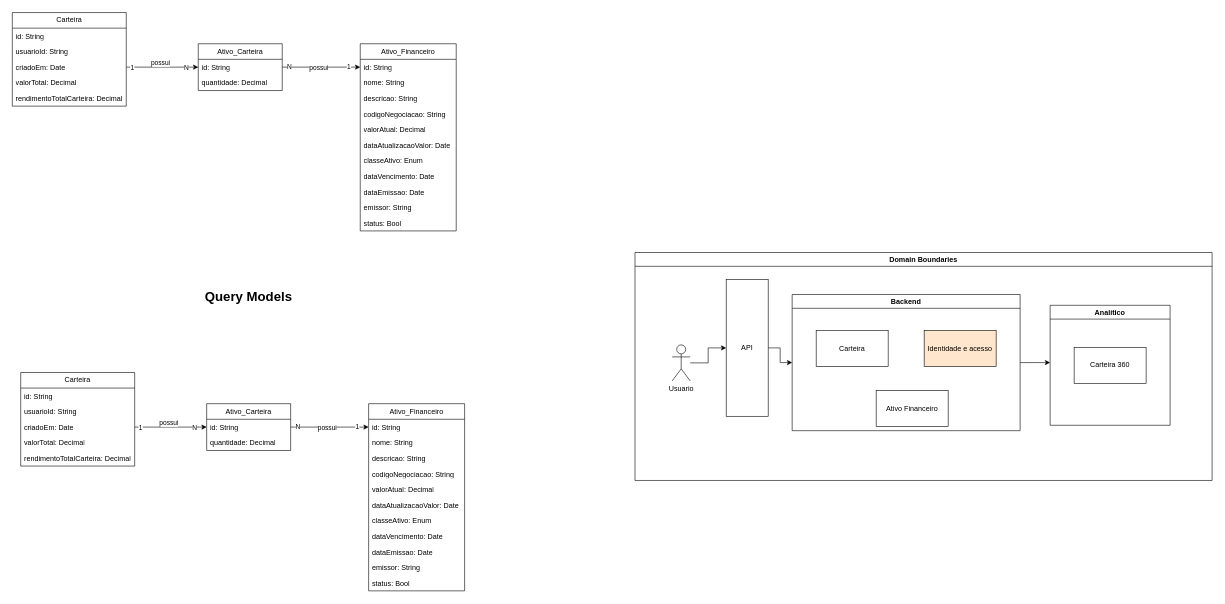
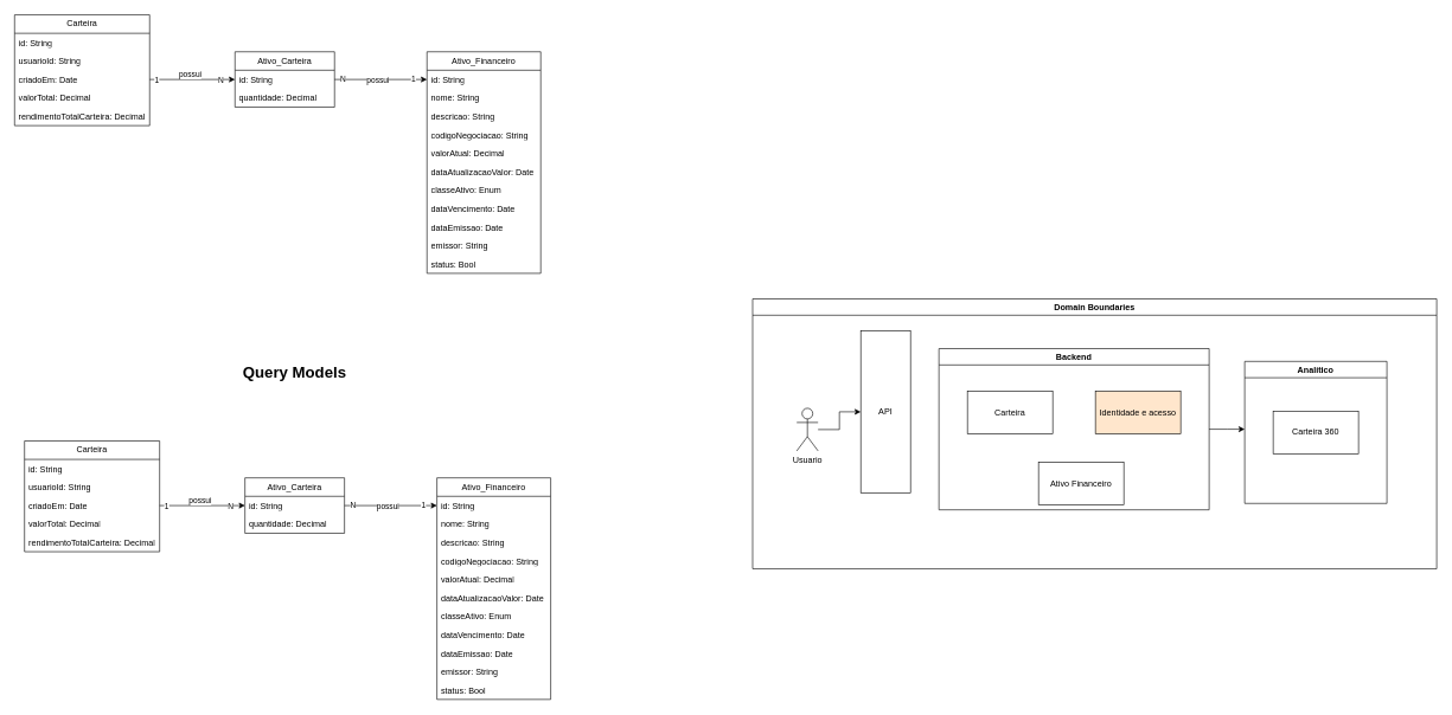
  <mxCell id="0" />
  <mxCell id="1" parent="0" />
  <mxCell id="2" value="Carteira" style="swimlane;fontStyle=0;childLayout=stackLayout;horizontal=1;startSize=26;fillColor=none;horizontalStack=0;resizeParent=1;resizeParentMax=0;resizeLast=0;collapsible=1;marginBottom=0;whiteSpace=wrap;html=1;" parent="1" vertex="1"><mxGeometry x="20" y="20" width="190" height="156" as="geometry" /></mxCell>
  <mxCell id="3" value="id: String" style="text;strokeColor=none;fillColor=none;align=left;verticalAlign=top;spacingLeft=4;spacingRight=4;overflow=hidden;rotatable=0;points=[[0,0.5],[1,0.5]];portConstraint=eastwest;whiteSpace=wrap;html=1;" parent="2" vertex="1"><mxGeometry y="26" width="190" height="26" as="geometry" /></mxCell>
  <mxCell id="4" value="usuarioId: String" style="text;strokeColor=none;fillColor=none;align=left;verticalAlign=top;spacingLeft=4;spacingRight=4;overflow=hidden;rotatable=0;points=[[0,0.5],[1,0.5]];portConstraint=eastwest;whiteSpace=wrap;html=1;" parent="2" vertex="1"><mxGeometry y="52" width="190" height="26" as="geometry" /></mxCell>
  <mxCell id="5" value="criadoEm: Date" style="text;strokeColor=none;fillColor=none;align=left;verticalAlign=top;spacingLeft=4;spacingRight=4;overflow=hidden;rotatable=0;points=[[0,0.5],[1,0.5]];portConstraint=eastwest;whiteSpace=wrap;html=1;" parent="2" vertex="1"><mxGeometry y="78" width="190" height="26" as="geometry" /></mxCell>
  <mxCell id="6" value="valorTotal: Decimal" style="text;strokeColor=none;fillColor=none;align=left;verticalAlign=top;spacingLeft=4;spacingRight=4;overflow=hidden;rotatable=0;points=[[0,0.5],[1,0.5]];portConstraint=eastwest;whiteSpace=wrap;html=1;" parent="2" vertex="1"><mxGeometry y="104" width="190" height="26" as="geometry" /></mxCell>
  <mxCell id="7" value="rendimentoTotalCarteira: Decimal" style="text;strokeColor=none;fillColor=none;align=left;verticalAlign=top;spacingLeft=4;spacingRight=4;overflow=hidden;rotatable=0;points=[[0,0.5],[1,0.5]];portConstraint=eastwest;whiteSpace=wrap;html=1;" parent="2" vertex="1"><mxGeometry y="130" width="190" height="26" as="geometry" /></mxCell>
  <mxCell id="8" value="Ativo_Carteira" style="swimlane;fontStyle=0;childLayout=stackLayout;horizontal=1;startSize=26;fillColor=none;horizontalStack=0;resizeParent=1;resizeParentMax=0;resizeLast=0;collapsible=1;marginBottom=0;whiteSpace=wrap;html=1;" parent="1" vertex="1"><mxGeometry x="330" y="72" width="140" height="78" as="geometry" /></mxCell>
  <mxCell id="9" value="id: String" style="text;strokeColor=none;fillColor=none;align=left;verticalAlign=top;spacingLeft=4;spacingRight=4;overflow=hidden;rotatable=0;points=[[0,0.5],[1,0.5]];portConstraint=eastwest;whiteSpace=wrap;html=1;" parent="8" vertex="1"><mxGeometry y="26" width="140" height="26" as="geometry" /></mxCell>
  <mxCell id="10" value="quantidade: Decimal" style="text;strokeColor=none;fillColor=none;align=left;verticalAlign=top;spacingLeft=4;spacingRight=4;overflow=hidden;rotatable=0;points=[[0,0.5],[1,0.5]];portConstraint=eastwest;whiteSpace=wrap;html=1;" parent="8" vertex="1"><mxGeometry y="52" width="140" height="26" as="geometry" /></mxCell>
  <mxCell id="11" value="Ativo_Financeiro" style="swimlane;fontStyle=0;childLayout=stackLayout;horizontal=1;startSize=26;fillColor=none;horizontalStack=0;resizeParent=1;resizeParentMax=0;resizeLast=0;collapsible=1;marginBottom=0;whiteSpace=wrap;html=1;" parent="1" vertex="1"><mxGeometry x="600" y="72" width="160" height="312" as="geometry" /></mxCell>
  <mxCell id="12" value="id: String" style="text;strokeColor=none;fillColor=none;align=left;verticalAlign=top;spacingLeft=4;spacingRight=4;overflow=hidden;rotatable=0;points=[[0,0.5],[1,0.5]];portConstraint=eastwest;whiteSpace=wrap;html=1;" parent="11" vertex="1"><mxGeometry y="26" width="160" height="26" as="geometry" /></mxCell>
  <mxCell id="13" value="nome: String" style="text;strokeColor=none;fillColor=none;align=left;verticalAlign=top;spacingLeft=4;spacingRight=4;overflow=hidden;rotatable=0;points=[[0,0.5],[1,0.5]];portConstraint=eastwest;whiteSpace=wrap;html=1;" parent="11" vertex="1"><mxGeometry y="52" width="160" height="26" as="geometry" /></mxCell>
  <mxCell id="14" value="descricao: String" style="text;strokeColor=none;fillColor=none;align=left;verticalAlign=top;spacingLeft=4;spacingRight=4;overflow=hidden;rotatable=0;points=[[0,0.5],[1,0.5]];portConstraint=eastwest;whiteSpace=wrap;html=1;" parent="11" vertex="1"><mxGeometry y="78" width="160" height="26" as="geometry" /></mxCell>
  <mxCell id="15" value="codigoNegociacao: String" style="text;strokeColor=none;fillColor=none;align=left;verticalAlign=top;spacingLeft=4;spacingRight=4;overflow=hidden;rotatable=0;points=[[0,0.5],[1,0.5]];portConstraint=eastwest;whiteSpace=wrap;html=1;" parent="11" vertex="1"><mxGeometry y="104" width="160" height="26" as="geometry" /></mxCell>
  <mxCell id="16" value="valorAtual: Decimal" style="text;strokeColor=none;fillColor=none;align=left;verticalAlign=top;spacingLeft=4;spacingRight=4;overflow=hidden;rotatable=0;points=[[0,0.5],[1,0.5]];portConstraint=eastwest;whiteSpace=wrap;html=1;" parent="11" vertex="1"><mxGeometry y="130" width="160" height="26" as="geometry" /></mxCell>
  <mxCell id="17" value="dataAtualizacaoValor: Date" style="text;strokeColor=none;fillColor=none;align=left;verticalAlign=top;spacingLeft=4;spacingRight=4;overflow=hidden;rotatable=0;points=[[0,0.5],[1,0.5]];portConstraint=eastwest;whiteSpace=wrap;html=1;" parent="11" vertex="1"><mxGeometry y="156" width="160" height="26" as="geometry" /></mxCell>
  <mxCell id="18" value="classeAtivo: Enum" style="text;strokeColor=none;fillColor=none;align=left;verticalAlign=top;spacingLeft=4;spacingRight=4;overflow=hidden;rotatable=0;points=[[0,0.5],[1,0.5]];portConstraint=eastwest;whiteSpace=wrap;html=1;" parent="11" vertex="1"><mxGeometry y="182" width="160" height="26" as="geometry" /></mxCell>
  <mxCell id="19" value="dataVencimento: Date" style="text;strokeColor=none;fillColor=none;align=left;verticalAlign=top;spacingLeft=4;spacingRight=4;overflow=hidden;rotatable=0;points=[[0,0.5],[1,0.5]];portConstraint=eastwest;whiteSpace=wrap;html=1;" parent="11" vertex="1"><mxGeometry y="208" width="160" height="26" as="geometry" /></mxCell>
  <mxCell id="20" value="dataEmissao: Date" style="text;strokeColor=none;fillColor=none;align=left;verticalAlign=top;spacingLeft=4;spacingRight=4;overflow=hidden;rotatable=0;points=[[0,0.5],[1,0.5]];portConstraint=eastwest;whiteSpace=wrap;html=1;" parent="11" vertex="1"><mxGeometry y="234" width="160" height="26" as="geometry" /></mxCell>
  <mxCell id="21" value="emissor: String" style="text;strokeColor=none;fillColor=none;align=left;verticalAlign=top;spacingLeft=4;spacingRight=4;overflow=hidden;rotatable=0;points=[[0,0.5],[1,0.5]];portConstraint=eastwest;whiteSpace=wrap;html=1;" parent="11" vertex="1"><mxGeometry y="260" width="160" height="26" as="geometry" /></mxCell>
  <mxCell id="22" value="status: Bool" style="text;strokeColor=none;fillColor=none;align=left;verticalAlign=top;spacingLeft=4;spacingRight=4;overflow=hidden;rotatable=0;points=[[0,0.5],[1,0.5]];portConstraint=eastwest;whiteSpace=wrap;html=1;" parent="11" vertex="1"><mxGeometry y="286" width="160" height="26" as="geometry" /></mxCell>
  <mxCell id="23" style="edgeStyle=orthogonalEdgeStyle;rounded=0;orthogonalLoop=1;jettySize=auto;html=1;entryX=0;entryY=0.5;entryDx=0;entryDy=0;" parent="1" source="5" target="9" edge="1"><mxGeometry relative="1" as="geometry" /></mxCell>
  <mxCell id="24" value="possui" style="edgeLabel;html=1;align=center;verticalAlign=middle;resizable=0;points=[];" parent="23" vertex="1" connectable="0"><mxGeometry x="-0.072" y="1" relative="1" as="geometry"><mxPoint y="-7" as="offset" /></mxGeometry></mxCell>
  <mxCell id="25" value="1" style="edgeLabel;html=1;align=center;verticalAlign=middle;resizable=0;points=[];" parent="23" vertex="1" connectable="0"><mxGeometry x="-0.848" y="-1" relative="1" as="geometry"><mxPoint as="offset" /></mxGeometry></mxCell>
  <mxCell id="26" value="N" style="edgeLabel;html=1;align=center;verticalAlign=middle;resizable=0;points=[];" parent="23" vertex="1" connectable="0"><mxGeometry x="0.657" relative="1" as="geometry"><mxPoint as="offset" /></mxGeometry></mxCell>
  <mxCell id="27" style="edgeStyle=orthogonalEdgeStyle;rounded=0;orthogonalLoop=1;jettySize=auto;html=1;entryX=0;entryY=0.5;entryDx=0;entryDy=0;" parent="1" source="9" target="12" edge="1"><mxGeometry relative="1" as="geometry" /></mxCell>
  <mxCell id="28" value="possui" style="edgeLabel;html=1;align=center;verticalAlign=middle;resizable=0;points=[];" parent="27" vertex="1" connectable="0"><mxGeometry x="-0.218" y="-1" relative="1" as="geometry"><mxPoint x="9" y="-1" as="offset" /></mxGeometry></mxCell>
  <mxCell id="29" value="N" style="edgeLabel;html=1;align=center;verticalAlign=middle;resizable=0;points=[];" parent="27" vertex="1" connectable="0"><mxGeometry x="-0.833" y="1" relative="1" as="geometry"><mxPoint as="offset" /></mxGeometry></mxCell>
  <mxCell id="30" value="1" style="edgeLabel;html=1;align=center;verticalAlign=middle;resizable=0;points=[];" parent="27" vertex="1" connectable="0"><mxGeometry x="0.688" y="1" relative="1" as="geometry"><mxPoint as="offset" /></mxGeometry></mxCell>
  <mxCell id="31" value="Carteira" style="swimlane;fontStyle=0;childLayout=stackLayout;horizontal=1;startSize=26;fillColor=none;horizontalStack=0;resizeParent=1;resizeParentMax=0;resizeLast=0;collapsible=1;marginBottom=0;whiteSpace=wrap;html=1;" parent="1" vertex="1"><mxGeometry x="34" y="620" width="190" height="156" as="geometry" /></mxCell>
  <mxCell id="32" value="id: String" style="text;strokeColor=none;fillColor=none;align=left;verticalAlign=top;spacingLeft=4;spacingRight=4;overflow=hidden;rotatable=0;points=[[0,0.5],[1,0.5]];portConstraint=eastwest;whiteSpace=wrap;html=1;" parent="31" vertex="1"><mxGeometry y="26" width="190" height="26" as="geometry" /></mxCell>
  <mxCell id="33" value="usuarioId: String" style="text;strokeColor=none;fillColor=none;align=left;verticalAlign=top;spacingLeft=4;spacingRight=4;overflow=hidden;rotatable=0;points=[[0,0.5],[1,0.5]];portConstraint=eastwest;whiteSpace=wrap;html=1;" parent="31" vertex="1"><mxGeometry y="52" width="190" height="26" as="geometry" /></mxCell>
  <mxCell id="34" value="criadoEm: Date" style="text;strokeColor=none;fillColor=none;align=left;verticalAlign=top;spacingLeft=4;spacingRight=4;overflow=hidden;rotatable=0;points=[[0,0.5],[1,0.5]];portConstraint=eastwest;whiteSpace=wrap;html=1;" parent="31" vertex="1"><mxGeometry y="78" width="190" height="26" as="geometry" /></mxCell>
  <mxCell id="35" value="valorTotal: Decimal" style="text;strokeColor=none;fillColor=none;align=left;verticalAlign=top;spacingLeft=4;spacingRight=4;overflow=hidden;rotatable=0;points=[[0,0.5],[1,0.5]];portConstraint=eastwest;whiteSpace=wrap;html=1;" parent="31" vertex="1"><mxGeometry y="104" width="190" height="26" as="geometry" /></mxCell>
  <mxCell id="36" value="rendimentoTotalCarteira: Decimal" style="text;strokeColor=none;fillColor=none;align=left;verticalAlign=top;spacingLeft=4;spacingRight=4;overflow=hidden;rotatable=0;points=[[0,0.5],[1,0.5]];portConstraint=eastwest;whiteSpace=wrap;html=1;" parent="31" vertex="1"><mxGeometry y="130" width="190" height="26" as="geometry" /></mxCell>
  <mxCell id="37" value="Ativo_Carteira" style="swimlane;fontStyle=0;childLayout=stackLayout;horizontal=1;startSize=26;fillColor=none;horizontalStack=0;resizeParent=1;resizeParentMax=0;resizeLast=0;collapsible=1;marginBottom=0;whiteSpace=wrap;html=1;" parent="1" vertex="1"><mxGeometry x="344" y="672" width="140" height="78" as="geometry" /></mxCell>
  <mxCell id="38" value="id: String" style="text;strokeColor=none;fillColor=none;align=left;verticalAlign=top;spacingLeft=4;spacingRight=4;overflow=hidden;rotatable=0;points=[[0,0.5],[1,0.5]];portConstraint=eastwest;whiteSpace=wrap;html=1;" parent="37" vertex="1"><mxGeometry y="26" width="140" height="26" as="geometry" /></mxCell>
  <mxCell id="39" value="quantidade: Decimal" style="text;strokeColor=none;fillColor=none;align=left;verticalAlign=top;spacingLeft=4;spacingRight=4;overflow=hidden;rotatable=0;points=[[0,0.5],[1,0.5]];portConstraint=eastwest;whiteSpace=wrap;html=1;" parent="37" vertex="1"><mxGeometry y="52" width="140" height="26" as="geometry" /></mxCell>
  <mxCell id="40" value="Ativo_Financeiro" style="swimlane;fontStyle=0;childLayout=stackLayout;horizontal=1;startSize=26;fillColor=none;horizontalStack=0;resizeParent=1;resizeParentMax=0;resizeLast=0;collapsible=1;marginBottom=0;whiteSpace=wrap;html=1;" parent="1" vertex="1"><mxGeometry x="614" y="672" width="160" height="312" as="geometry" /></mxCell>
  <mxCell id="41" value="id: String" style="text;strokeColor=none;fillColor=none;align=left;verticalAlign=top;spacingLeft=4;spacingRight=4;overflow=hidden;rotatable=0;points=[[0,0.5],[1,0.5]];portConstraint=eastwest;whiteSpace=wrap;html=1;" parent="40" vertex="1"><mxGeometry y="26" width="160" height="26" as="geometry" /></mxCell>
  <mxCell id="42" value="nome: String" style="text;strokeColor=none;fillColor=none;align=left;verticalAlign=top;spacingLeft=4;spacingRight=4;overflow=hidden;rotatable=0;points=[[0,0.5],[1,0.5]];portConstraint=eastwest;whiteSpace=wrap;html=1;" parent="40" vertex="1"><mxGeometry y="52" width="160" height="26" as="geometry" /></mxCell>
  <mxCell id="43" value="descricao: String" style="text;strokeColor=none;fillColor=none;align=left;verticalAlign=top;spacingLeft=4;spacingRight=4;overflow=hidden;rotatable=0;points=[[0,0.5],[1,0.5]];portConstraint=eastwest;whiteSpace=wrap;html=1;" parent="40" vertex="1"><mxGeometry y="78" width="160" height="26" as="geometry" /></mxCell>
  <mxCell id="44" value="codigoNegociacao: String" style="text;strokeColor=none;fillColor=none;align=left;verticalAlign=top;spacingLeft=4;spacingRight=4;overflow=hidden;rotatable=0;points=[[0,0.5],[1,0.5]];portConstraint=eastwest;whiteSpace=wrap;html=1;" parent="40" vertex="1"><mxGeometry y="104" width="160" height="26" as="geometry" /></mxCell>
  <mxCell id="45" value="valorAtual: Decimal" style="text;strokeColor=none;fillColor=none;align=left;verticalAlign=top;spacingLeft=4;spacingRight=4;overflow=hidden;rotatable=0;points=[[0,0.5],[1,0.5]];portConstraint=eastwest;whiteSpace=wrap;html=1;" parent="40" vertex="1"><mxGeometry y="130" width="160" height="26" as="geometry" /></mxCell>
  <mxCell id="46" value="dataAtualizacaoValor: Date" style="text;strokeColor=none;fillColor=none;align=left;verticalAlign=top;spacingLeft=4;spacingRight=4;overflow=hidden;rotatable=0;points=[[0,0.5],[1,0.5]];portConstraint=eastwest;whiteSpace=wrap;html=1;" parent="40" vertex="1"><mxGeometry y="156" width="160" height="26" as="geometry" /></mxCell>
  <mxCell id="47" value="classeAtivo: Enum" style="text;strokeColor=none;fillColor=none;align=left;verticalAlign=top;spacingLeft=4;spacingRight=4;overflow=hidden;rotatable=0;points=[[0,0.5],[1,0.5]];portConstraint=eastwest;whiteSpace=wrap;html=1;" parent="40" vertex="1"><mxGeometry y="182" width="160" height="26" as="geometry" /></mxCell>
  <mxCell id="48" value="dataVencimento: Date" style="text;strokeColor=none;fillColor=none;align=left;verticalAlign=top;spacingLeft=4;spacingRight=4;overflow=hidden;rotatable=0;points=[[0,0.5],[1,0.5]];portConstraint=eastwest;whiteSpace=wrap;html=1;" parent="40" vertex="1"><mxGeometry y="208" width="160" height="26" as="geometry" /></mxCell>
  <mxCell id="49" value="dataEmissao: Date" style="text;strokeColor=none;fillColor=none;align=left;verticalAlign=top;spacingLeft=4;spacingRight=4;overflow=hidden;rotatable=0;points=[[0,0.5],[1,0.5]];portConstraint=eastwest;whiteSpace=wrap;html=1;" parent="40" vertex="1"><mxGeometry y="234" width="160" height="26" as="geometry" /></mxCell>
  <mxCell id="50" value="emissor: String" style="text;strokeColor=none;fillColor=none;align=left;verticalAlign=top;spacingLeft=4;spacingRight=4;overflow=hidden;rotatable=0;points=[[0,0.5],[1,0.5]];portConstraint=eastwest;whiteSpace=wrap;html=1;" parent="40" vertex="1"><mxGeometry y="260" width="160" height="26" as="geometry" /></mxCell>
  <mxCell id="51" value="status: Bool" style="text;strokeColor=none;fillColor=none;align=left;verticalAlign=top;spacingLeft=4;spacingRight=4;overflow=hidden;rotatable=0;points=[[0,0.5],[1,0.5]];portConstraint=eastwest;whiteSpace=wrap;html=1;" parent="40" vertex="1"><mxGeometry y="286" width="160" height="26" as="geometry" /></mxCell>
  <mxCell id="52" style="edgeStyle=orthogonalEdgeStyle;rounded=0;orthogonalLoop=1;jettySize=auto;html=1;entryX=0;entryY=0.5;entryDx=0;entryDy=0;" parent="1" source="34" target="38" edge="1"><mxGeometry relative="1" as="geometry" /></mxCell>
  <mxCell id="53" value="possui" style="edgeLabel;html=1;align=center;verticalAlign=middle;resizable=0;points=[];" parent="52" vertex="1" connectable="0"><mxGeometry x="-0.072" y="1" relative="1" as="geometry"><mxPoint y="-7" as="offset" /></mxGeometry></mxCell>
  <mxCell id="54" value="1" style="edgeLabel;html=1;align=center;verticalAlign=middle;resizable=0;points=[];" parent="52" vertex="1" connectable="0"><mxGeometry x="-0.848" y="-1" relative="1" as="geometry"><mxPoint as="offset" /></mxGeometry></mxCell>
  <mxCell id="55" value="N" style="edgeLabel;html=1;align=center;verticalAlign=middle;resizable=0;points=[];" parent="52" vertex="1" connectable="0"><mxGeometry x="0.657" relative="1" as="geometry"><mxPoint as="offset" /></mxGeometry></mxCell>
  <mxCell id="56" style="edgeStyle=orthogonalEdgeStyle;rounded=0;orthogonalLoop=1;jettySize=auto;html=1;entryX=0;entryY=0.5;entryDx=0;entryDy=0;" parent="1" source="38" target="41" edge="1"><mxGeometry relative="1" as="geometry" /></mxCell>
  <mxCell id="57" value="possui" style="edgeLabel;html=1;align=center;verticalAlign=middle;resizable=0;points=[];" parent="56" vertex="1" connectable="0"><mxGeometry x="-0.218" y="-1" relative="1" as="geometry"><mxPoint x="9" y="-1" as="offset" /></mxGeometry></mxCell>
  <mxCell id="58" value="N" style="edgeLabel;html=1;align=center;verticalAlign=middle;resizable=0;points=[];" parent="56" vertex="1" connectable="0"><mxGeometry x="-0.833" y="1" relative="1" as="geometry"><mxPoint as="offset" /></mxGeometry></mxCell>
  <mxCell id="59" value="1" style="edgeLabel;html=1;align=center;verticalAlign=middle;resizable=0;points=[];" parent="56" vertex="1" connectable="0"><mxGeometry x="0.688" y="1" relative="1" as="geometry"><mxPoint as="offset" /></mxGeometry></mxCell>
- <mxCell id="60" value="&lt;b&gt;&lt;font style=&quot;font-size: 22px;&quot;&gt;Query Models&lt;/font&gt;&lt;/b&gt;" style="text;html=1;strokeColor=none;fillColor=none;align=center;verticalAlign=middle;whiteSpace=wrap;rounded=0;" parent="1" vertex="1"><mxGeometry x="324" y="480" width="180" height="30" as="geometry" /></mxCell>
+ <mxCell id="60" value="&lt;b&gt;&lt;font style=&quot;font-size: 22px;&quot;&gt;Query Models&lt;/font&gt;&lt;/b&gt;" style="text;html=1;strokeColor=none;fillColor=none;align=center;verticalAlign=middle;whiteSpace=wrap;rounded=0;" parent="1" vertex="1"><mxGeometry x="324" y="510" width="180" height="30" as="geometry" /></mxCell>
  <mxCell id="61" style="edgeStyle=orthogonalEdgeStyle;rounded=0;orthogonalLoop=1;jettySize=auto;html=1;" edge="1" parent="1" source="62"><mxGeometry relative="1" as="geometry"><mxPoint x="1750" y="603.5" as="targetPoint" /></mxGeometry></mxCell>
  <mxCell id="62" value="Backend" style="swimlane;whiteSpace=wrap;html=1;" vertex="1" parent="1"><mxGeometry x="1320" y="490" width="380" height="227" as="geometry" /></mxCell>
  <mxCell id="63" value="Carteira" style="rounded=0;whiteSpace=wrap;html=1;" vertex="1" parent="62"><mxGeometry x="40" y="60" width="120" height="60" as="geometry" /></mxCell>
  <mxCell id="64" value="Identidade e acesso" style="rounded=0;whiteSpace=wrap;html=1;fillColor=#ffe6cc;" vertex="1" parent="62"><mxGeometry x="220" y="60" width="120" height="60" as="geometry" /></mxCell>
  <mxCell id="65" value="Ativo Financeiro" style="rounded=0;whiteSpace=wrap;html=1;" vertex="1" parent="62"><mxGeometry x="140" y="160" width="120" height="60" as="geometry" /></mxCell>
  <mxCell id="66" value="Analítico" style="swimlane;whiteSpace=wrap;html=1;" vertex="1" parent="1"><mxGeometry x="1750" y="508" width="200" height="200" as="geometry" /></mxCell>
  <mxCell id="67" value="Carteira 360" style="rounded=0;whiteSpace=wrap;html=1;" vertex="1" parent="66"><mxGeometry x="40" y="70" width="120" height="60" as="geometry" /></mxCell>
  <mxCell id="68" style="edgeStyle=orthogonalEdgeStyle;rounded=0;orthogonalLoop=1;jettySize=auto;html=1;" edge="1" parent="1" source="69" target="71"><mxGeometry relative="1" as="geometry" /></mxCell>
  <mxCell id="69" value="Usuario" style="shape=umlActor;verticalLabelPosition=bottom;verticalAlign=top;html=1;outlineConnect=0;" vertex="1" parent="1"><mxGeometry x="1120" y="574" width="30" height="60" as="geometry" /></mxCell>
- <mxCell id="70" style="edgeStyle=orthogonalEdgeStyle;rounded=0;orthogonalLoop=1;jettySize=auto;html=1;entryX=0;entryY=0.5;entryDx=0;entryDy=0;" edge="1" parent="1" source="71" target="62"><mxGeometry relative="1" as="geometry" /></mxCell>
  <mxCell id="71" value="API" style="rounded=0;whiteSpace=wrap;html=1;" vertex="1" parent="1"><mxGeometry x="1210" y="465" width="70" height="228" as="geometry" /></mxCell>
  <mxCell id="72" value="Domain Boundaries" style="swimlane;whiteSpace=wrap;html=1;" vertex="1" parent="1"><mxGeometry x="1058" y="420" width="962" height="380" as="geometry" /></mxCell>
